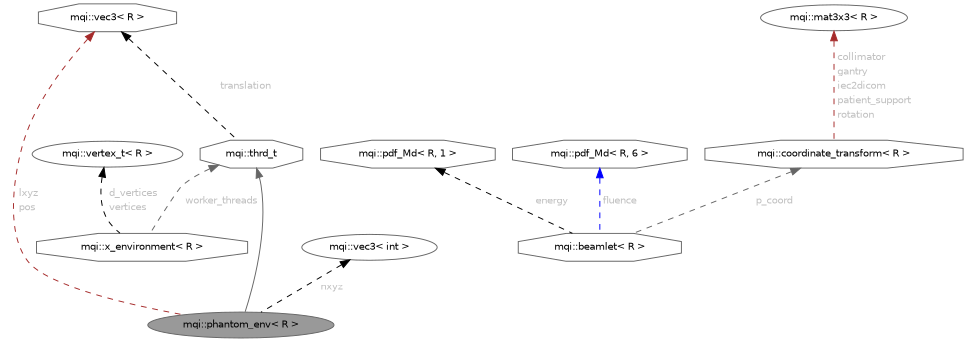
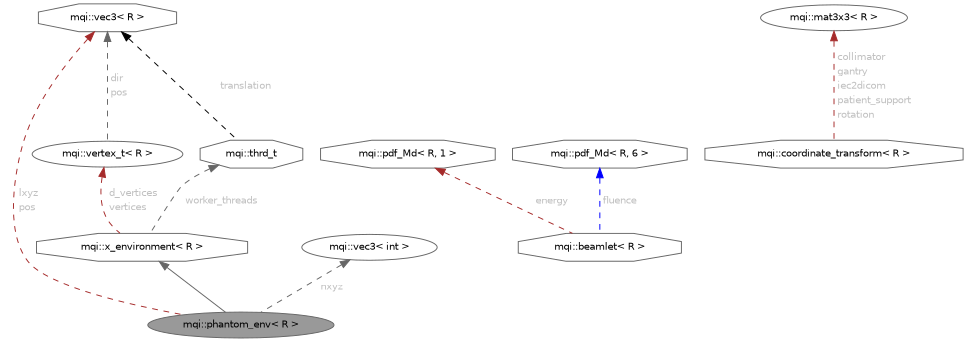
  digraph {
    node [color=gray40 fillcolor=white fontname=Helvetica fontsize=10 shape=octagon style=filled]
    edge [color=gray40 dir=back fontname=Helvetica fontsize=10 labelfontname=Helvetica labelfontsize=10 style=dashed fontcolor=grey]
    n1 [fillcolor=grey60 fontcolor=black height=0.2 label="mqi::phantom_env\< R \>" shape=ellipse width=0.4]
    n2 [height=0.2 label="mqi::x_environment\< R \>" width=0.4]
    n3 [height=0.2 label="mqi::beamlet\< R \>" width=0.4]
    n4 [height=0.2 label="mqi::pdf_Md\< R, 1 \>" width=0.4]
    n5 [height=0.2 label="mqi::pdf_Md\< R, 6 \>" width=0.4]
    n6 [height=0.2 label="mqi::coordinate_transform\< R \>" width=0.4]
    n7 [height=0.2 label="mqi::vec3\< R \>" width=0.4]
    n8 [height=0.2 label="mqi::vertex_t\< R \>" shape=ellipse width=0.4]
    n9 [height=0.2 label="mqi::thrd_t" width=0.4]
    n10 [height=0.2 label="mqi::mat3x3\< R \>" shape=ellipse width=0.4]
    n11 [height=0.2 label="mqi::vec3\< int \>" shape=ellipse width=0.4]
-   n9 -> n1 [style=solid fontcolor=""]
-   n4 -> n3 [color=black label=<<TABLE CELLBORDER="0" BORDER="0"><TR><TD VALIGN="top" ALIGN="LEFT" CELLPADDING="1" CELLSPACING="0">energy</TD></TR> </TABLE>>]
+   n2 -> n1 [style=solid fontcolor=""]
+   n4 -> n3 [color=brown label=<<TABLE CELLBORDER="0" BORDER="0"><TR><TD VALIGN="top" ALIGN="LEFT" CELLPADDING="1" CELLSPACING="0">energy</TD></TR> </TABLE>>]
    n5 -> n3 [color=blue label=<<TABLE CELLBORDER="0" BORDER="0"><TR><TD VALIGN="top" ALIGN="LEFT" CELLPADDING="1" CELLSPACING="0">fluence</TD></TR> </TABLE>>]
-   n6 -> n3 [label=<<TABLE CELLBORDER="0" BORDER="0"><TR><TD VALIGN="top" ALIGN="LEFT" CELLPADDING="1" CELLSPACING="0">p_coord</TD></TR> </TABLE>>]
    n7 -> n1 [color=brown label=<<TABLE CELLBORDER="0" BORDER="0"><TR><TD VALIGN="top" ALIGN="LEFT" CELLPADDING="1" CELLSPACING="0">lxyz</TD></TR> <TR><TD VALIGN="top" ALIGN="LEFT" CELLPADDING="1" CELLSPACING="0">pos</TD></TR> </TABLE>>]
+   n7 -> n8 [label=<<TABLE CELLBORDER="0" BORDER="0"><TR><TD VALIGN="top" ALIGN="LEFT" CELLPADDING="1" CELLSPACING="0">dir</TD></TR> <TR><TD VALIGN="top" ALIGN="LEFT" CELLPADDING="1" CELLSPACING="0">pos</TD></TR> </TABLE>>]
    n7 -> n9 [color=black label=<<TABLE CELLBORDER="0" BORDER="0"><TR><TD VALIGN="top" ALIGN="LEFT" CELLPADDING="1" CELLSPACING="0">translation</TD></TR> </TABLE>>]
-   n8 -> n2 [color=black label=<<TABLE CELLBORDER="0" BORDER="0"><TR><TD VALIGN="top" ALIGN="LEFT" CELLPADDING="1" CELLSPACING="0">d_vertices</TD></TR> <TR><TD VALIGN="top" ALIGN="LEFT" CELLPADDING="1" CELLSPACING="0">vertices</TD></TR> </TABLE>>]
+   n8 -> n2 [color=brown label=<<TABLE CELLBORDER="0" BORDER="0"><TR><TD VALIGN="top" ALIGN="LEFT" CELLPADDING="1" CELLSPACING="0">d_vertices</TD></TR> <TR><TD VALIGN="top" ALIGN="LEFT" CELLPADDING="1" CELLSPACING="0">vertices</TD></TR> </TABLE>>]
    n9 -> n2 [label=<<TABLE CELLBORDER="0" BORDER="0"><TR><TD VALIGN="top" ALIGN="LEFT" CELLPADDING="1" CELLSPACING="0">worker_threads</TD></TR> </TABLE>>]
    n10 -> n6 [color=brown label=<<TABLE CELLBORDER="0" BORDER="0"><TR><TD VALIGN="top" ALIGN="LEFT" CELLPADDING="1" CELLSPACING="0">collimator</TD></TR> <TR><TD VALIGN="top" ALIGN="LEFT" CELLPADDING="1" CELLSPACING="0">gantry</TD></TR> <TR><TD VALIGN="top" ALIGN="LEFT" CELLPADDING="1" CELLSPACING="0">iec2dicom</TD></TR> <TR><TD VALIGN="top" ALIGN="LEFT" CELLPADDING="1" CELLSPACING="0">patient_support</TD></TR> <TR><TD VALIGN="top" ALIGN="LEFT" CELLPADDING="1" CELLSPACING="0">rotation</TD></TR> </TABLE>>]
-   n11 -> n1 [color=black label=<<TABLE CELLBORDER="0" BORDER="0"><TR><TD VALIGN="top" ALIGN="LEFT" CELLPADDING="1" CELLSPACING="0">nxyz</TD></TR> </TABLE>>]
+   n11 -> n1 [label=<<TABLE CELLBORDER="0" BORDER="0"><TR><TD VALIGN="top" ALIGN="LEFT" CELLPADDING="1" CELLSPACING="0">nxyz</TD></TR> </TABLE>>]
  }
